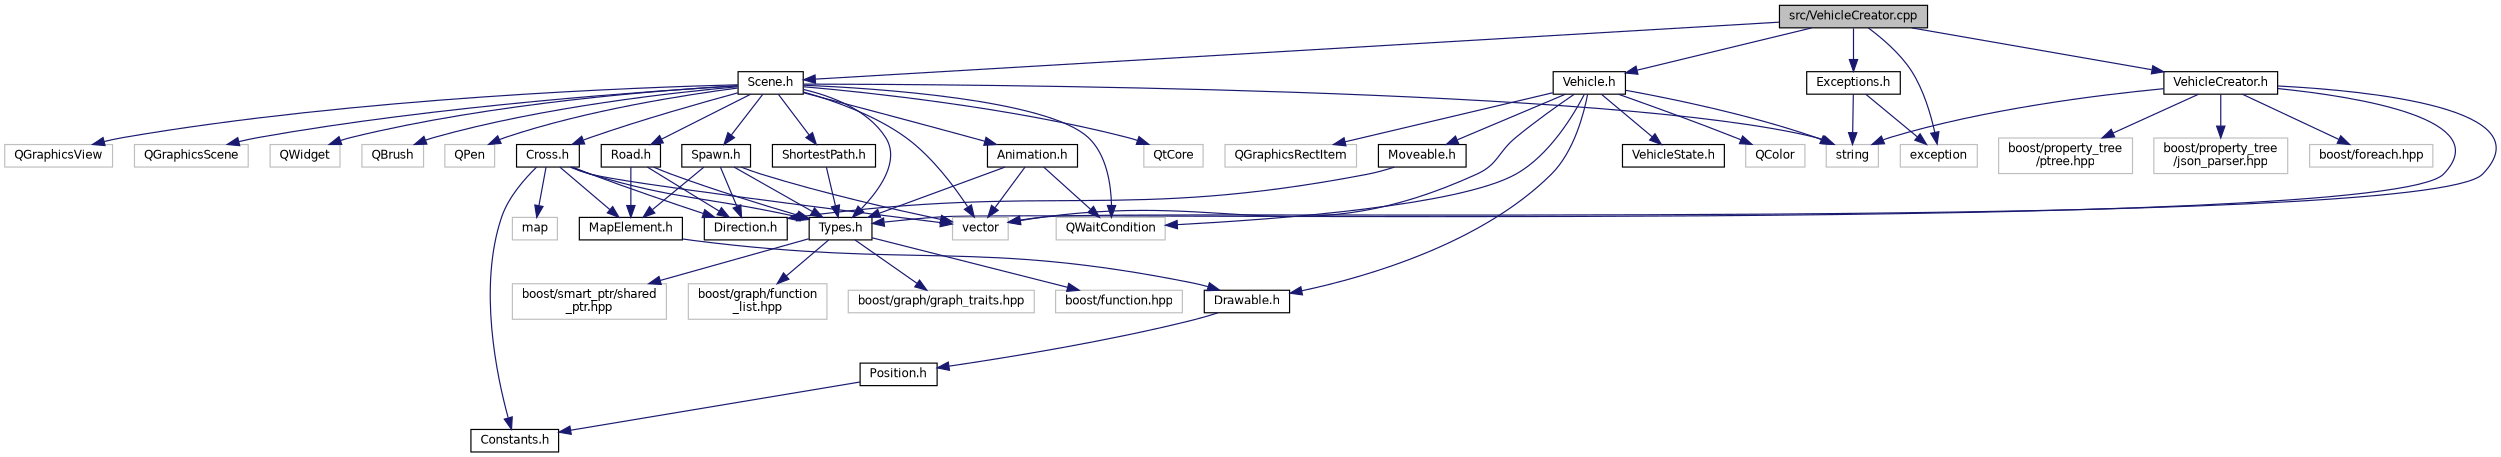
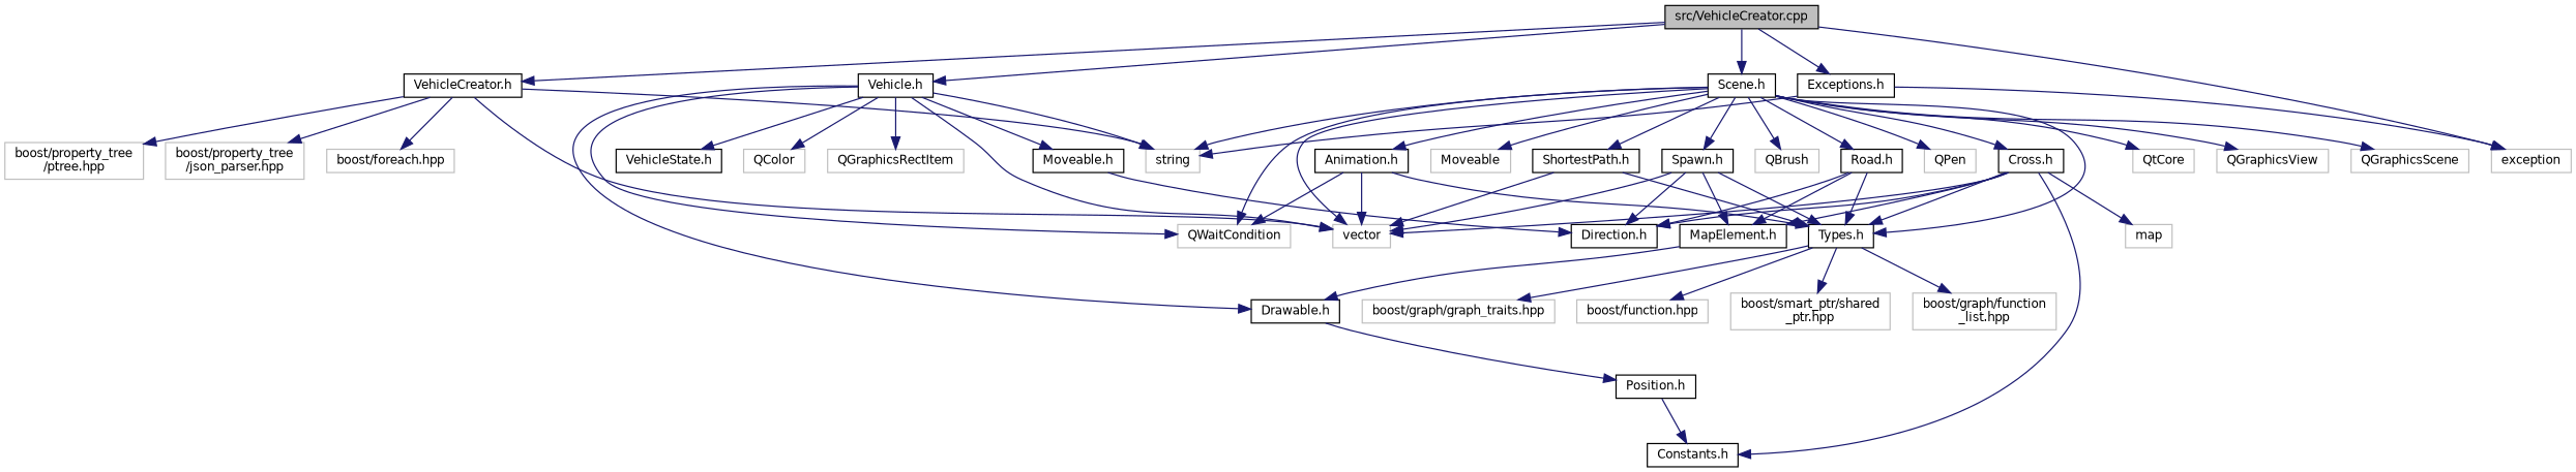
  digraph {
    node [color=grey75 fillcolor=white fontname=Helvetica fontsize=10 shape=record style=filled]
    edge [color=midnightblue fontname=Helvetica fontsize=10 labelfontname=Helvetica labelfontsize=10 style=solid]
    n1 [color=black fillcolor=grey75 fontcolor=black height=0.2 label="src/VehicleCreator.cpp" width=0.4]
    n2 [color=black height=0.2 label="VehicleCreator.h" width=0.4]
    n3 [color=black height=0.2 label="Vehicle.h" width=0.4]
    n4 [color=black height=0.2 label="Scene.h" width=0.4]
    n5 [color=black height=0.2 label="Exceptions.h" width=0.4]
    n6 [height=0.2 label=exception width=0.4]
    n7 [color=black height=0.2 label="Types.h" width=0.4]
    n8 [height=0.2 label="boost/property_tree\l/ptree.hpp" width=0.4]
    n9 [height=0.2 label="boost/property_tree\l/json_parser.hpp" width=0.4]
    n10 [height=0.2 label="boost/foreach.hpp" width=0.4]
    n11 [height=0.2 label=vector width=0.4]
    n12 [height=0.2 label=string width=0.4]
    n13 [color=black height=0.2 label="Moveable.h" width=0.4]
    n14 [color=black height=0.2 label="Drawable.h" width=0.4]
    n15 [color=black height=0.2 label="VehicleState.h" width=0.4]
    n16 [height=0.2 label=QColor width=0.4]
    n17 [height=0.2 label=QGraphicsRectItem width=0.4]
    n18 [height=0.2 label=QWaitCondition width=0.4]
    n19 [color=black height=0.2 label="Spawn.h" width=0.4]
    n20 [color=black height=0.2 label="Animation.h" width=0.4]
    n21 [color=black height=0.2 label="ShortestPath.h" width=0.4]
    n22 [color=black height=0.2 label="Cross.h" width=0.4]
    n23 [color=black height=0.2 label="Road.h" width=0.4]
    n24 [height=0.2 label=QtCore width=0.4]
    n25 [height=0.2 label=QGraphicsView width=0.4]
    n26 [height=0.2 label=QGraphicsScene width=0.4]
-   n27 [height=0.2 label=QWidget width=0.4]
+   n27 [height=0.2 label=Moveable width=0.4]
    n28 [height=0.2 label=QBrush width=0.4]
    n29 [height=0.2 label=QPen width=0.4]
    n30 [color=black height=0.2 label="Direction.h" width=0.4]
    n31 [color=black height=0.2 label="MapElement.h" width=0.4]
    n32 [height=0.2 label="boost/smart_ptr/shared\l_ptr.hpp" width=0.4]
    n33 [height=0.2 label="boost/graph/function\l_list.hpp" width=0.4]
    n34 [height=0.2 label="boost/graph/graph_traits.hpp" width=0.4]
    n35 [height=0.2 label="boost/function.hpp" width=0.4]
    n36 [color=black height=0.2 label="Position.h" width=0.4]
    n37 [color=black height=0.2 label="Constants.h" width=0.4]
    n38 [height=0.2 label=map width=0.4]
    n1 -> n2
    n1 -> n3
    n1 -> n4
    n1 -> n5
    n1 -> n6
-   n2 -> n7
    n2 -> n8
    n2 -> n9
    n2 -> n10
    n2 -> n11
    n2 -> n12
    n3 -> n11
    n3 -> n12
    n3 -> n13
    n3 -> n14
    n3 -> n15
    n3 -> n16
    n3 -> n17
    n3 -> n18
    n4 -> n7
    n4 -> n11
    n4 -> n12
    n4 -> n18
    n4 -> n19
    n4 -> n20
    n4 -> n21
    n4 -> n22
    n4 -> n23
    n4 -> n24
    n4 -> n25
    n4 -> n26
    n4 -> n27
    n4 -> n28
    n4 -> n29
    n5 -> n6
    n5 -> n12
    n7 -> n32
    n7 -> n33
    n7 -> n34
    n7 -> n35
    n13 -> n30
    n14 -> n36
    n19 -> n7
    n19 -> n11
    n19 -> n30
    n19 -> n31
    n20 -> n7
    n20 -> n11
    n20 -> n18
    n21 -> n7
+   n21 -> n11
    n22 -> n7
    n22 -> n11
    n22 -> n30
    n22 -> n31
    n22 -> n37
    n22 -> n38
    n23 -> n7
    n23 -> n30
    n23 -> n31
    n31 -> n14
    n36 -> n37
  }
